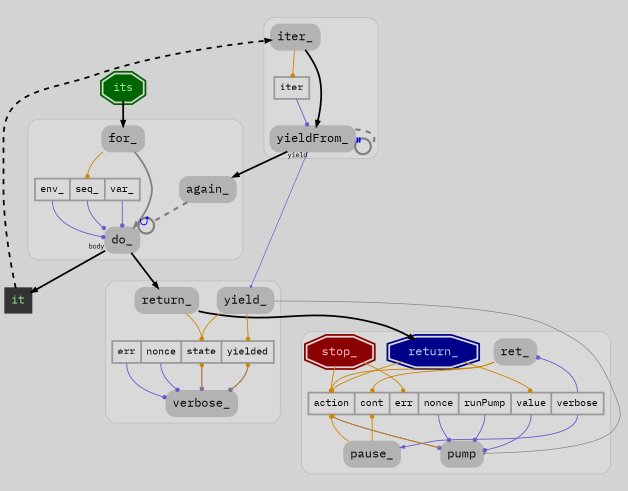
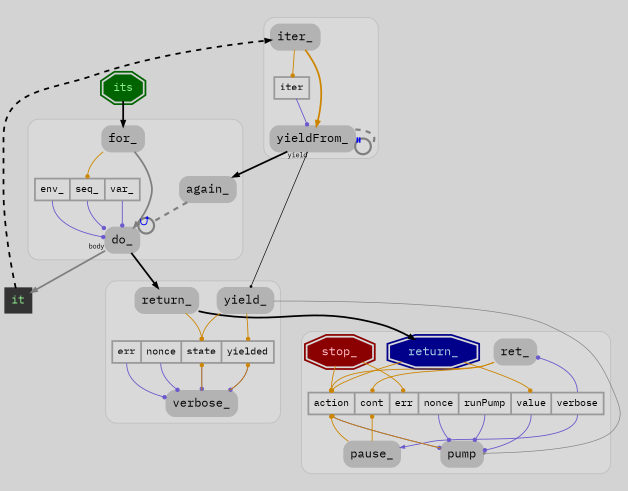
  digraph {
    bgcolor=lightgray
    clusterrank=local
    concentrate=false
    fontname="IBM Plex Mono"
    fontsize=14
    labeljust=l
    newrank=true
    nodesep=0.3
    packmode=clust
    rankdir=TB
    ranksep=0.4
    node [bgcolor=white color=gray70 fontname="IBM Plex Mono" margin="0.1,0.1" penwidth=2 shape=box style="filled,rounded"]
    edge [arrowhead=dot arrowsize=0.5 color=orange3 concentrate=true constrain=false fontname="IBM Plex Mono" fontsize=8 penwidth=1]
    n1 [height=0.2 label=iter_ width=0.2]
    n2 [color=gray60 fontsize=11 height=0.2 label="<iter>iter" margin=0.08 shape=record width=0.2 style=""]
    n3 [height=0.2 label=yieldFrom_ width=0.2]
    n4 [height=0.2 label=for_ width=0.2]
    n5 [color=gray60 fontsize=11 height=0.2 label="<env_>env_|<seq_>seq_|<var_>var_" margin=0.08 shape=record width=0.2 style=""]
    n6 [height=0.2 label=do_ width=0.2]
    n7 [height=0.2 label=again_ width=0.2]
    n8 [height=0.2 label=return_ width=0.2]
    n9 [color=gray60 fontsize=11 height=0.2 label="<err>err|<nonce>nonce|<state>state|<yielded>yielded" margin=0.08 shape=record width=0.2 style=""]
    n10 [height=0.2 label=yield_ width=0.2]
    n11 [height=0.2 label=verbose_ width=0.2]
    n12 [height=0.2 label=ret_ width=0.2]
    n13 [color=gray60 fontsize=11 height=0.2 label="<action>action|<cont>cont|<err>err|<nonce>nonce|<runPump>runPump|<value>value|<verbose>verbose" margin=0.08 shape=record width=0.2 style=""]
    n14 [height=0.2 label=pause_ width=0.2]
    n15 [color=darkblue fixedsize=false fontcolor=lightblue height=0.2 label=return_ margin="0,0" shape=doubleoctagon style=filled width=0.2]
    n16 [color=darkred fixedsize=false fontcolor=pink height=0.2 label=stop_ margin="0,0" shape=doubleoctagon style=filled width=0.2]
    n17 [height=0.2 label=pump width=0.2]
    n18 [color=gray20 fontcolor=lightgreen fontsize=13 height=0.2 label=it labeljust=l nojustify=true style=filled width=0.2]
    n19 [color=darkgreen fixedsize=false fontcolor=lightgreen fontsize=13 height=0.2 label=its labeljust=l margin="0,0" nojustify=true shape=doubleoctagon style=filled width=0.2]
    subgraph cluster_1 {
      style=invis
      subgraph cluster_2 {
        bgcolor=gray85
        color=gray75
        penwidth=1
        shape=box
        style=rounded
        n1
        n2
        n3
      }
    }
    subgraph cluster_3 {
      style=invis
      subgraph cluster_4 {
        bgcolor=gray85
        color=gray75
        penwidth=1
        shape=box
        style=rounded
        n4
        n5
        n6
        n7
      }
    }
    subgraph cluster_5 {
      style=invis
      subgraph cluster_6 {
        bgcolor=gray85
        color=gray75
        penwidth=1
        shape=box
        style=rounded
        n8
        n9
        n10
        n11
      }
    }
    subgraph cluster_7 {
      style=invis
      subgraph cluster_8 {
        bgcolor=gray85
        color=gray75
        penwidth=1
        shape=box
        style=rounded
        n12
        n13
        n14
        n15
        n16
        n17
      }
    }
    n1 -> n2 [headport=iter]
-   n1 -> n3 [arrowhead=normal arrowsize=0.6 color=black penwidth=2 constrain=""]
+   n1 -> n3 [arrowhead=normal arrowsize=0.6 penwidth=2 constrain=""]
    n2 -> n3 [color=slateblue3 tailport=iter]
    n3 -> n3 [arrowhead=odot arrowsize=2.25 color=gray50 concentrate=false fontcolor=blue fontsize=15 headlabel="⏸" labelangle=0 labeldistance=0.8 penwidth=2.5 style=dashed taillabel=" "]
    n3 -> n7 [arrowhead=normal arrowsize=0.6 color=black penwidth=2 constrain=""]
-   n3 -> n10 [arrowsize=0.3 color=slateblue3 penwidth=0.75 taillabel=yield]
+   n3 -> n10 [arrowsize=0.3 color=black penwidth=0.75 taillabel=yield]
    n4 -> n5 [headport=seq_]
    n4 -> n6 [arrowhead=normal arrowsize=0.6 color=gray50 penwidth=2 constrain=""]
    n5 -> n6 [color=slateblue3 tailport=env_]
    n5 -> n6 [color=slateblue3 tailport=seq_]
    n5 -> n6 [color=slateblue3 tailport=var_]
    n6 -> n8 [arrowhead=normal arrowsize=0.6 color=black penwidth=2 constrain=""]
-   n6 -> n18 [arrowhead=normal arrowsize=0.6 color=black penwidth=2 taillabel=body constrain=""]
+   n6 -> n18 [arrowhead=normal arrowsize=0.6 color=gray50 penwidth=2 taillabel=body constrain=""]
    n7 -> n6 [arrowhead=odot arrowsize=2.25 color=gray50 concentrate=false fontcolor=blue fontsize=15 headlabel="⮍" labelangle=0 labeldistance=0.9 penwidth=2.5 style=dashed taillabel=" "]
    n8 -> n9 [headport=state]
    n8 -> n15 [arrowhead=normal arrowsize=0.6 color=black penwidth=2 constrain=""]
    n9 -> n11 [color=slateblue3 tailport=err]
    n9 -> n11 [color=slateblue3 tailport=nonce]
    n9 -> n11 [color=slateblue3 tailport=state]
    n9 -> n11 [color=slateblue3 tailport=yielded]
    n10 -> n9 [headport=state]
    n10 -> n9 [headport=yielded]
    n10 -> n17 [arrowsize=0.3 color=gray50 penwidth=0.75]
    n11 -> n9 [headport=state]
    n11 -> n9 [headport=yielded]
    n12 -> n13 [headport=action]
    n12 -> n13 [headport=cont]
    n13 -> n12 [color=slateblue3 tailport=verbose]
    n13 -> n14 [arrowhead=normal color=slateblue3 tailport=verbose]
    n13 -> n17 [color=slateblue3 tailport=action]
    n13 -> n17 [color=slateblue3 tailport=nonce]
    n13 -> n17 [color=slateblue3 tailport=runPump]
    n13 -> n17 [color=slateblue3 tailport=value]
    n14 -> n13 [headport=action]
    n14 -> n13 [headport=cont]
    n15 -> n13 [headport=action]
    n15 -> n13 [headport=value]
    n16 -> n13 [headport=action]
    n16 -> n13 [headport=err]
    n17 -> n13 [headport=action]
    n18 -> n1 [arrowhead=normal arrowsize=0.6 color=black penwidth=2 style=dashed constrain=""]
    n19 -> n4 [arrowhead=normal arrowsize=0.6 color=black penwidth=2 constrain=""]
  }
